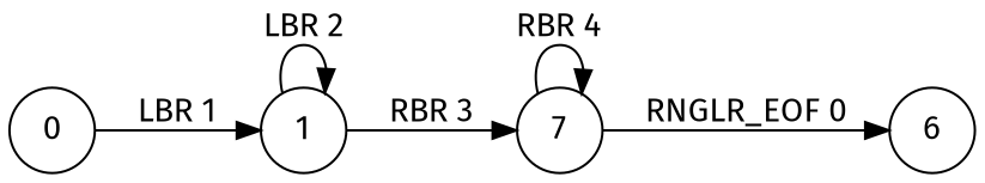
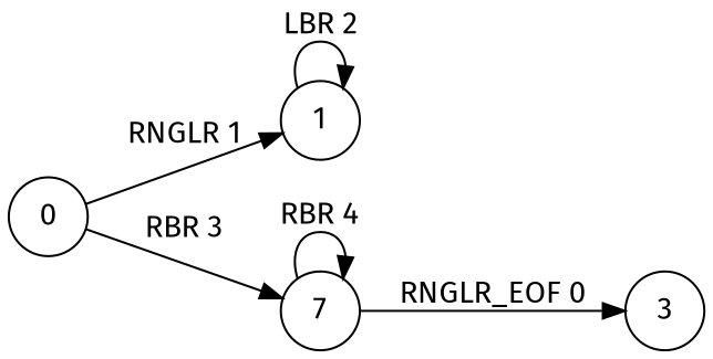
  digraph {
    fontname="Fira Sans"
    rankdir=LR
    node [fontname="Fira Sans" shape=circle]
    edge [fontname="Fira Sans"]
    0
    1
    n3 [label=7]
-   3 [label=6]
-   0 -> 1 [label="LBR 1"]
+   3
+   0 -> 1 [label="RNGLR 1"]
    1 -> 1 [label="LBR 2"]
-   1 -> n3 [label="RBR 3"]
+   0 -> n3 [label="RBR 3"]
    n3 -> n3 [label="RBR 4"]
    n3 -> 3 [label="RNGLR_EOF 0"]
  }
